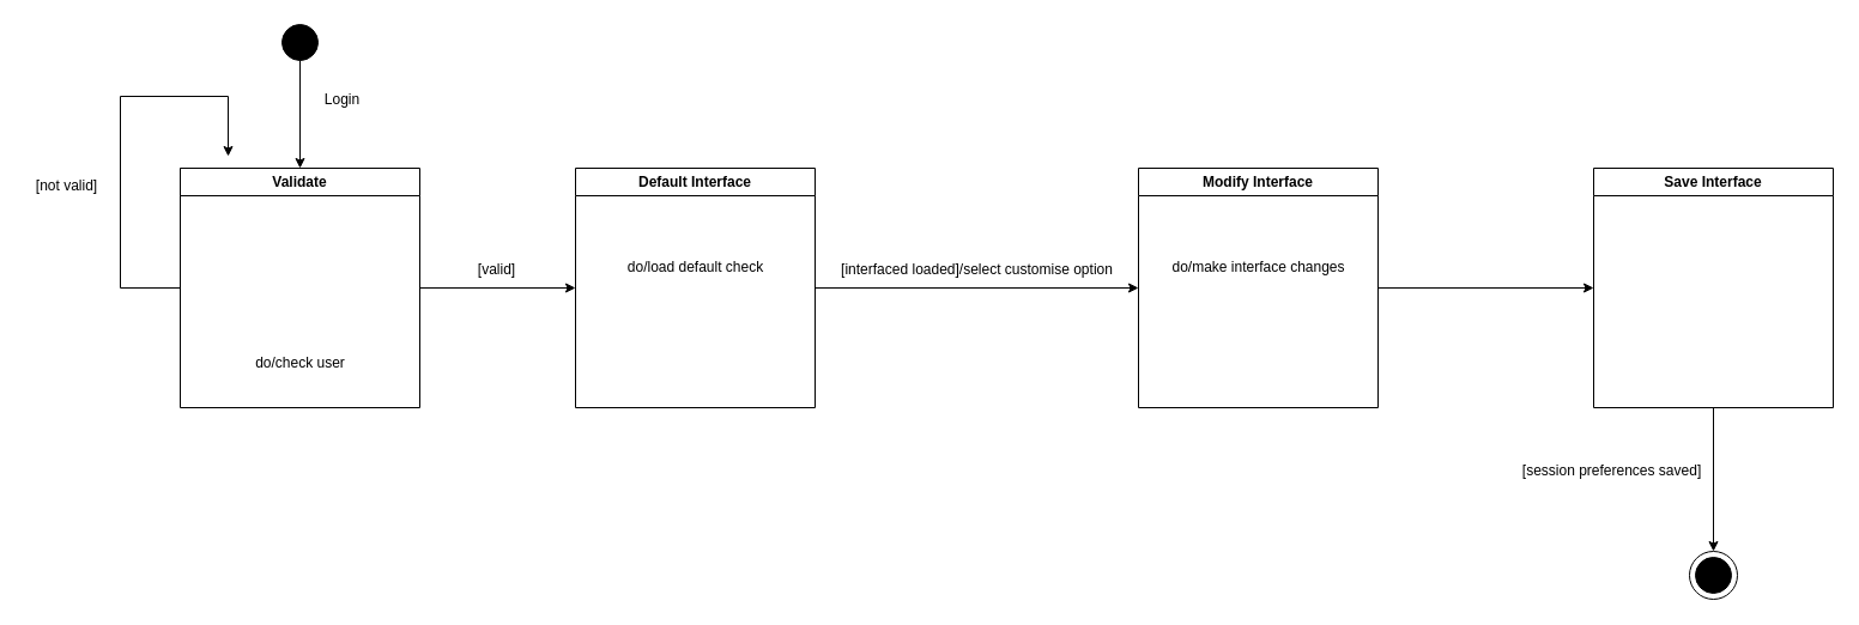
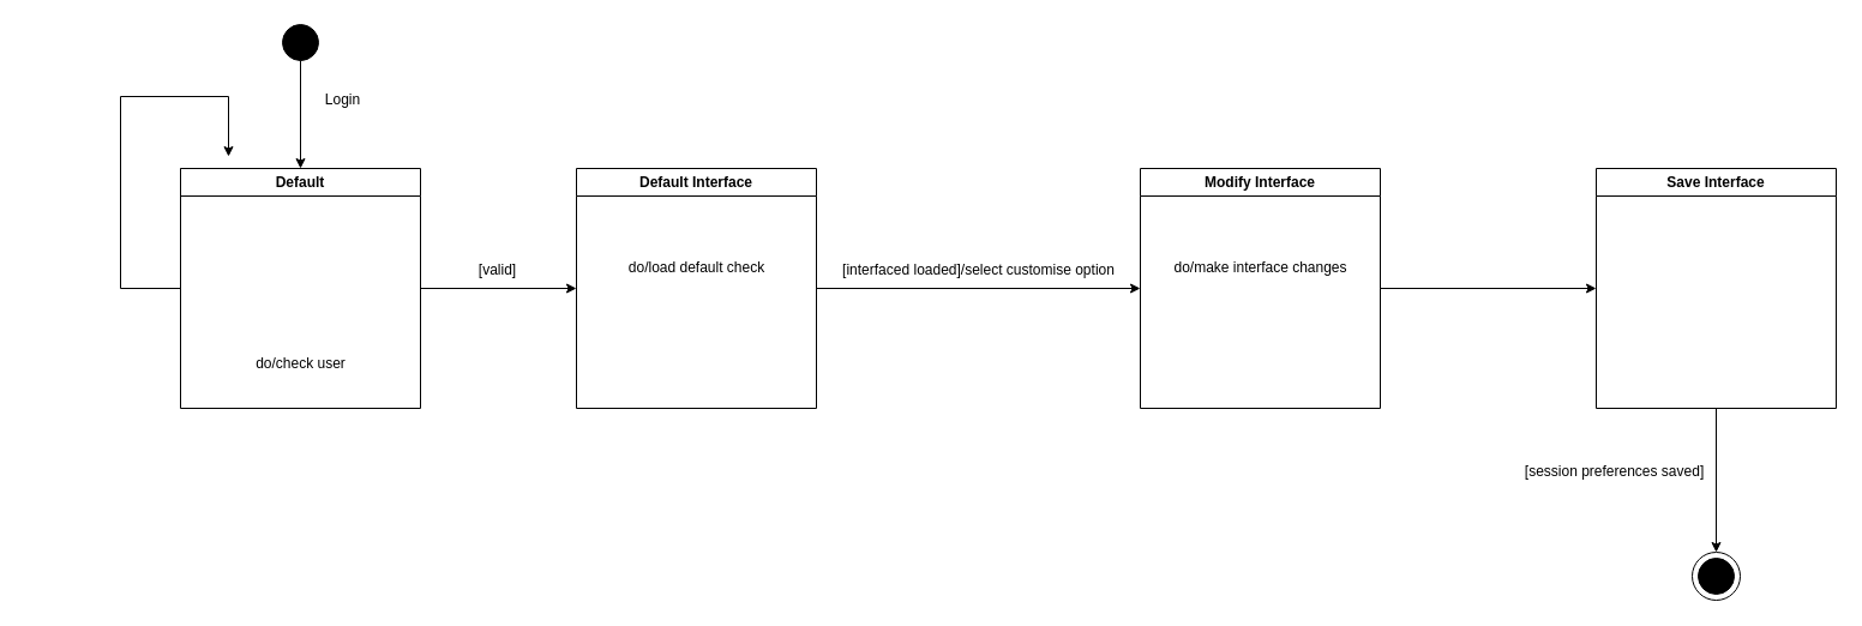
  <mxCell id="0" />
  <mxCell id="1" parent="0" />
  <mxCell id="2" style="edgeStyle=orthogonalEdgeStyle;rounded=0;orthogonalLoop=1;jettySize=auto;html=1;entryX=0.5;entryY=0;entryDx=0;entryDy=0;" edge="1" parent="1" source="3" target="6"><mxGeometry relative="1" as="geometry" /></mxCell>
  <mxCell id="3" value="" style="ellipse;whiteSpace=wrap;html=1;aspect=fixed;fillColor=#000000;" vertex="1" parent="1"><mxGeometry x="235" y="20" width="30" height="30" as="geometry" /></mxCell>
  <mxCell id="4" style="edgeStyle=orthogonalEdgeStyle;rounded=0;orthogonalLoop=1;jettySize=auto;html=1;exitX=0;exitY=0;exitDx=0;exitDy=0;" edge="1" parent="1" source="6"><mxGeometry relative="1" as="geometry"><mxPoint x="190" y="130" as="targetPoint" /><Array as="points"><mxPoint x="150" y="240" /><mxPoint x="100" y="240" /><mxPoint x="100" y="80" /><mxPoint x="190" y="80" /></Array></mxGeometry></mxCell>
  <mxCell id="5" style="edgeStyle=orthogonalEdgeStyle;rounded=0;orthogonalLoop=1;jettySize=auto;html=1;entryX=0;entryY=0.5;entryDx=0;entryDy=0;" edge="1" parent="1" source="6" target="11"><mxGeometry relative="1" as="geometry" /></mxCell>
- <mxCell id="6" value="Validate" style="swimlane;whiteSpace=wrap;html=1;" vertex="1" parent="1"><mxGeometry x="150" y="140" width="200" height="200" as="geometry" /></mxCell>
+ <mxCell id="6" value="Default" style="swimlane;whiteSpace=wrap;html=1;" vertex="1" parent="1"><mxGeometry x="150" y="140" width="200" height="200" as="geometry" /></mxCell>
  <mxCell id="7" value="do/check user" style="text;html=1;align=center;verticalAlign=middle;resizable=0;points=[];autosize=1;strokeColor=none;fillColor=none;" vertex="1" parent="6"><mxGeometry x="50" y="148" width="100" height="30" as="geometry" /></mxCell>
  <mxCell id="8" value="Login" style="text;html=1;align=center;verticalAlign=middle;resizable=0;points=[];autosize=1;strokeColor=none;fillColor=none;" vertex="1" parent="1"><mxGeometry x="260" y="68" width="50" height="30" as="geometry" /></mxCell>
- <mxCell id="9" value="[not valid]" style="text;html=1;align=center;verticalAlign=middle;resizable=0;points=[];autosize=1;strokeColor=none;fillColor=none;" vertex="1" parent="1"><mxGeometry x="20" y="140" width="70" height="30" as="geometry" /></mxCell>
  <mxCell id="10" style="edgeStyle=orthogonalEdgeStyle;rounded=0;orthogonalLoop=1;jettySize=auto;html=1;entryX=0;entryY=0.5;entryDx=0;entryDy=0;" edge="1" parent="1" source="11" target="15"><mxGeometry relative="1" as="geometry" /></mxCell>
  <mxCell id="11" value="Default Interface" style="swimlane;whiteSpace=wrap;html=1;" vertex="1" parent="1"><mxGeometry x="480" y="140" width="200" height="200" as="geometry" /></mxCell>
  <mxCell id="12" value="do/load default check" style="text;html=1;align=center;verticalAlign=middle;resizable=0;points=[];autosize=1;strokeColor=none;fillColor=none;" vertex="1" parent="11"><mxGeometry x="25" y="68" width="150" height="30" as="geometry" /></mxCell>
  <mxCell id="13" value="[valid]" style="text;html=1;align=center;verticalAlign=middle;resizable=0;points=[];autosize=1;strokeColor=none;fillColor=none;" vertex="1" parent="1"><mxGeometry x="389" y="210" width="50" height="30" as="geometry" /></mxCell>
  <mxCell id="14" style="edgeStyle=orthogonalEdgeStyle;rounded=0;orthogonalLoop=1;jettySize=auto;html=1;entryX=0;entryY=0.5;entryDx=0;entryDy=0;" edge="1" parent="1" source="15" target="19"><mxGeometry relative="1" as="geometry"><mxPoint x="1280" y="240" as="targetPoint" /></mxGeometry></mxCell>
  <mxCell id="15" value="Modify Interface" style="swimlane;whiteSpace=wrap;html=1;" vertex="1" parent="1"><mxGeometry x="950" y="140" width="200" height="200" as="geometry" /></mxCell>
  <mxCell id="16" value="do/make interface changes" style="text;html=1;align=center;verticalAlign=middle;resizable=0;points=[];autosize=1;strokeColor=none;fillColor=none;" vertex="1" parent="15"><mxGeometry x="15" y="68" width="170" height="30" as="geometry" /></mxCell>
  <mxCell id="17" value="[interfaced loaded]/select customise option" style="text;html=1;align=center;verticalAlign=middle;resizable=0;points=[];autosize=1;strokeColor=none;fillColor=none;" vertex="1" parent="1"><mxGeometry x="690" y="210" width="250" height="30" as="geometry" /></mxCell>
  <mxCell id="18" style="edgeStyle=orthogonalEdgeStyle;rounded=0;orthogonalLoop=1;jettySize=auto;html=1;" edge="1" parent="1" source="19" target="20"><mxGeometry relative="1" as="geometry" /></mxCell>
  <mxCell id="19" value="Save Interface" style="swimlane;whiteSpace=wrap;html=1;" vertex="1" parent="1"><mxGeometry x="1330" y="140" width="200" height="200" as="geometry" /></mxCell>
  <mxCell id="20" value="" style="ellipse;whiteSpace=wrap;html=1;aspect=fixed;" vertex="1" parent="1"><mxGeometry x="1410" y="460" width="40" height="40" as="geometry" /></mxCell>
  <mxCell id="21" value="" style="ellipse;whiteSpace=wrap;html=1;aspect=fixed;fillColor=#000000;" vertex="1" parent="1"><mxGeometry x="1415" y="465" width="30" height="30" as="geometry" /></mxCell>
  <mxCell id="22" value="[session preferences saved]" style="text;html=1;align=center;verticalAlign=middle;resizable=0;points=[];autosize=1;strokeColor=none;fillColor=none;" vertex="1" parent="1"><mxGeometry x="1260" y="378" width="170" height="30" as="geometry" /></mxCell>
